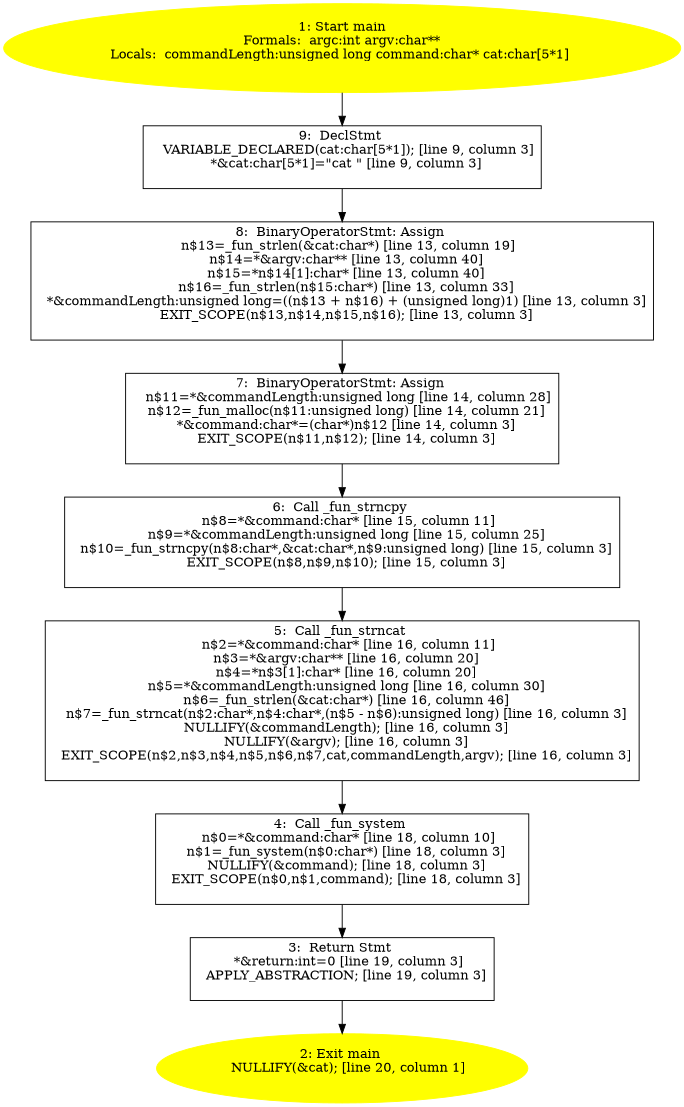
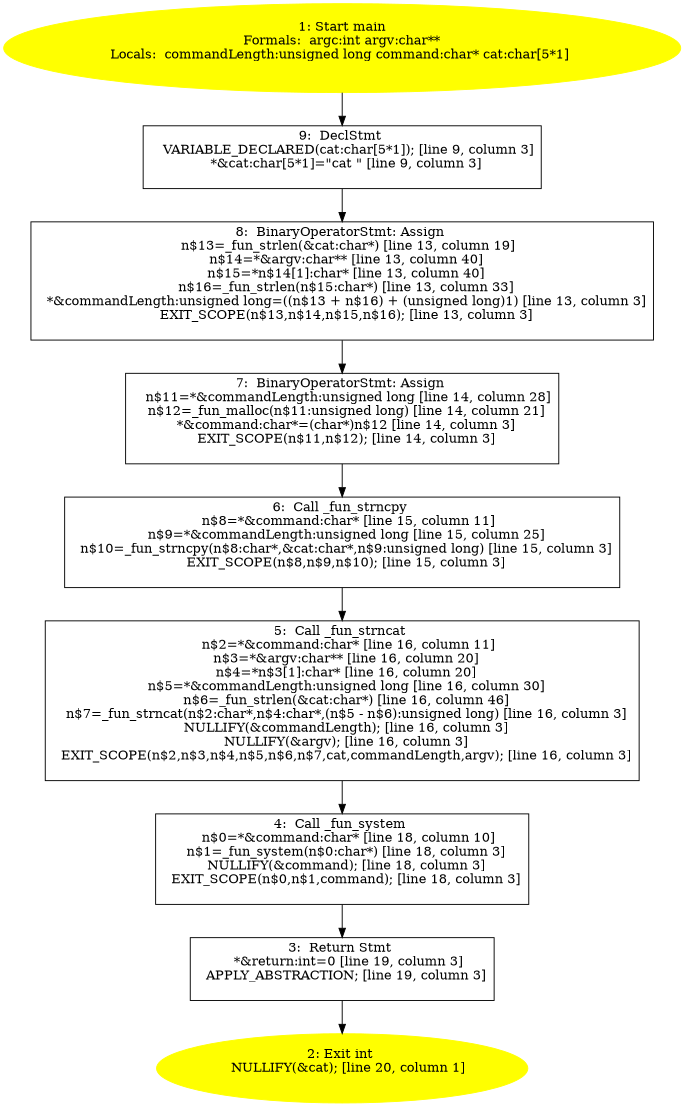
  digraph {
    node [shape=box]
    n1 [color=yellow label="1: Start main\nFormals:  argc:int argv:char**\nLocals:  commandLength:unsigned long command:char* cat:char[5*1] \n  " style=filled shape=""]
    n2 [label="9:  DeclStmt \n   VARIABLE_DECLARED(cat:char[5*1]); [line 9, column 3]\n  *&cat:char[5*1]=\"cat \" [line 9, column 3]\n "]
    n3 [label="8:  BinaryOperatorStmt: Assign \n   n$13=_fun_strlen(&cat:char*) [line 13, column 19]\n  n$14=*&argv:char** [line 13, column 40]\n  n$15=*n$14[1]:char* [line 13, column 40]\n  n$16=_fun_strlen(n$15:char*) [line 13, column 33]\n  *&commandLength:unsigned long=((n$13 + n$16) + (unsigned long)1) [line 13, column 3]\n  EXIT_SCOPE(n$13,n$14,n$15,n$16); [line 13, column 3]\n "]
-   n4 [color=yellow label="2: Exit main \n   NULLIFY(&cat); [line 20, column 1]\n " style=filled shape=""]
+   n4 [color=yellow label="2: Exit int \n   NULLIFY(&cat); [line 20, column 1]\n " style=filled shape=""]
    n5 [label="3:  Return Stmt \n   *&return:int=0 [line 19, column 3]\n  APPLY_ABSTRACTION; [line 19, column 3]\n "]
    n6 [label="4:  Call _fun_system \n   n$0=*&command:char* [line 18, column 10]\n  n$1=_fun_system(n$0:char*) [line 18, column 3]\n  NULLIFY(&command); [line 18, column 3]\n  EXIT_SCOPE(n$0,n$1,command); [line 18, column 3]\n "]
    n7 [label="5:  Call _fun_strncat \n   n$2=*&command:char* [line 16, column 11]\n  n$3=*&argv:char** [line 16, column 20]\n  n$4=*n$3[1]:char* [line 16, column 20]\n  n$5=*&commandLength:unsigned long [line 16, column 30]\n  n$6=_fun_strlen(&cat:char*) [line 16, column 46]\n  n$7=_fun_strncat(n$2:char*,n$4:char*,(n$5 - n$6):unsigned long) [line 16, column 3]\n  NULLIFY(&commandLength); [line 16, column 3]\n  NULLIFY(&argv); [line 16, column 3]\n  EXIT_SCOPE(n$2,n$3,n$4,n$5,n$6,n$7,cat,commandLength,argv); [line 16, column 3]\n "]
    n8 [label="6:  Call _fun_strncpy \n   n$8=*&command:char* [line 15, column 11]\n  n$9=*&commandLength:unsigned long [line 15, column 25]\n  n$10=_fun_strncpy(n$8:char*,&cat:char*,n$9:unsigned long) [line 15, column 3]\n  EXIT_SCOPE(n$8,n$9,n$10); [line 15, column 3]\n "]
    n9 [label="7:  BinaryOperatorStmt: Assign \n   n$11=*&commandLength:unsigned long [line 14, column 28]\n  n$12=_fun_malloc(n$11:unsigned long) [line 14, column 21]\n  *&command:char*=(char*)n$12 [line 14, column 3]\n  EXIT_SCOPE(n$11,n$12); [line 14, column 3]\n "]
    n1 -> n2
    n2 -> n3
    n3 -> n9
    n5 -> n4
    n6 -> n5
    n7 -> n6
    n8 -> n7
    n9 -> n8
  }
